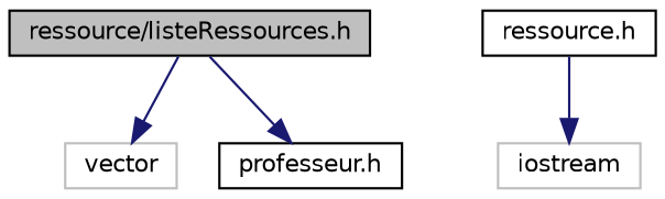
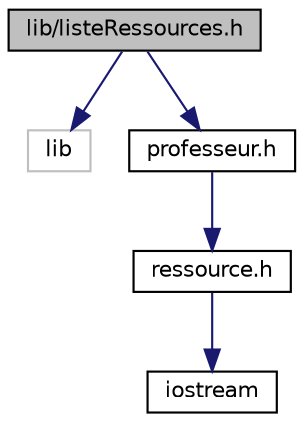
  digraph {
    node [color=black fillcolor=white fontname=Helvetica fontsize=10 shape=record style=filled]
    edge [color=midnightblue fontname=Helvetica fontsize=10 labelfontname=Helvetica labelfontsize=10 style=solid]
-   n1 [fillcolor=grey75 fontcolor=black height=0.2 label="ressource/listeRessources.h" width=0.4]
-   n2 [color=grey75 height=0.2 label=vector width=0.4]
+   n1 [fillcolor=grey75 fontcolor=black height=0.2 label="lib/listeRessources.h" width=0.4]
+   n2 [color=grey75 height=0.2 label=lib width=0.4]
    n3 [height=0.2 label="professeur.h" width=0.4]
-   n4 [color=grey75 height=0.2 label=iostream width=0.4]
+   n4 [height=0.2 label=iostream width=0.4]
    n5 [height=0.2 label="ressource.h" width=0.4]
    n1 -> n2
    n1 -> n3
+   n3 -> n5
    n5 -> n4
  }
